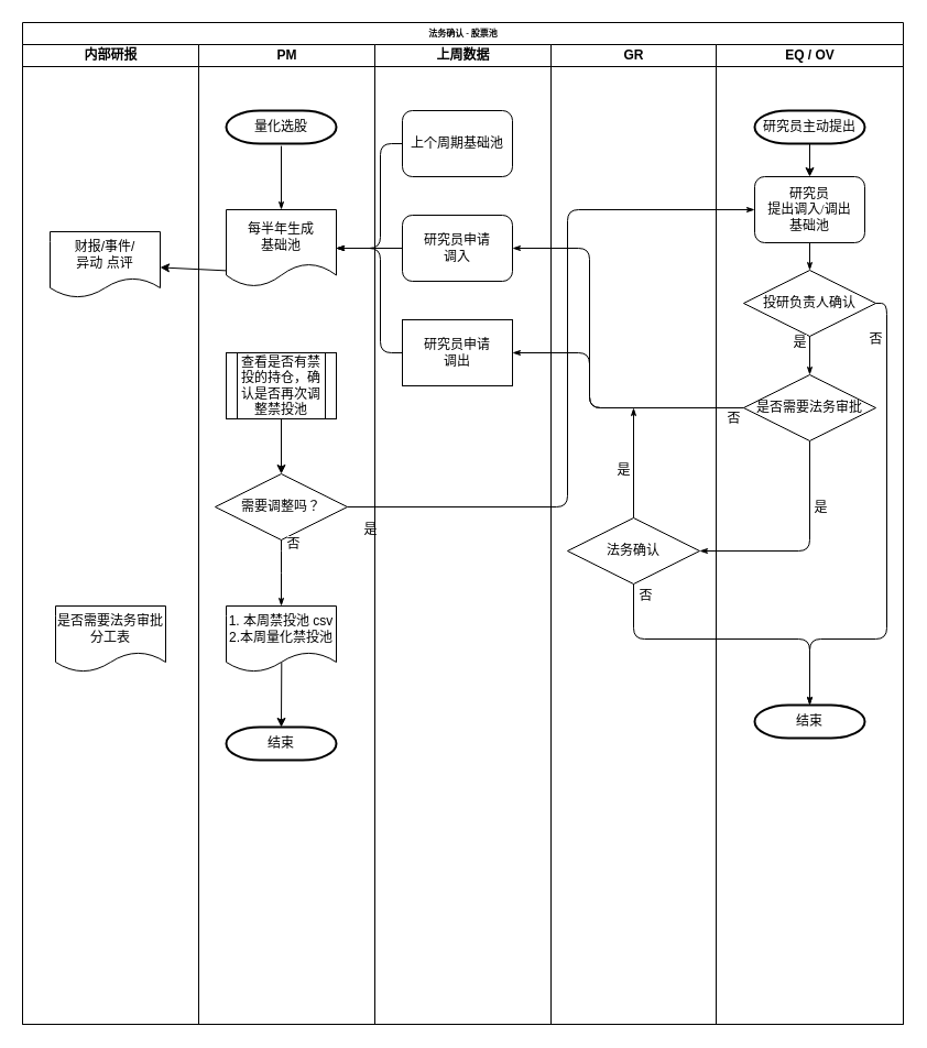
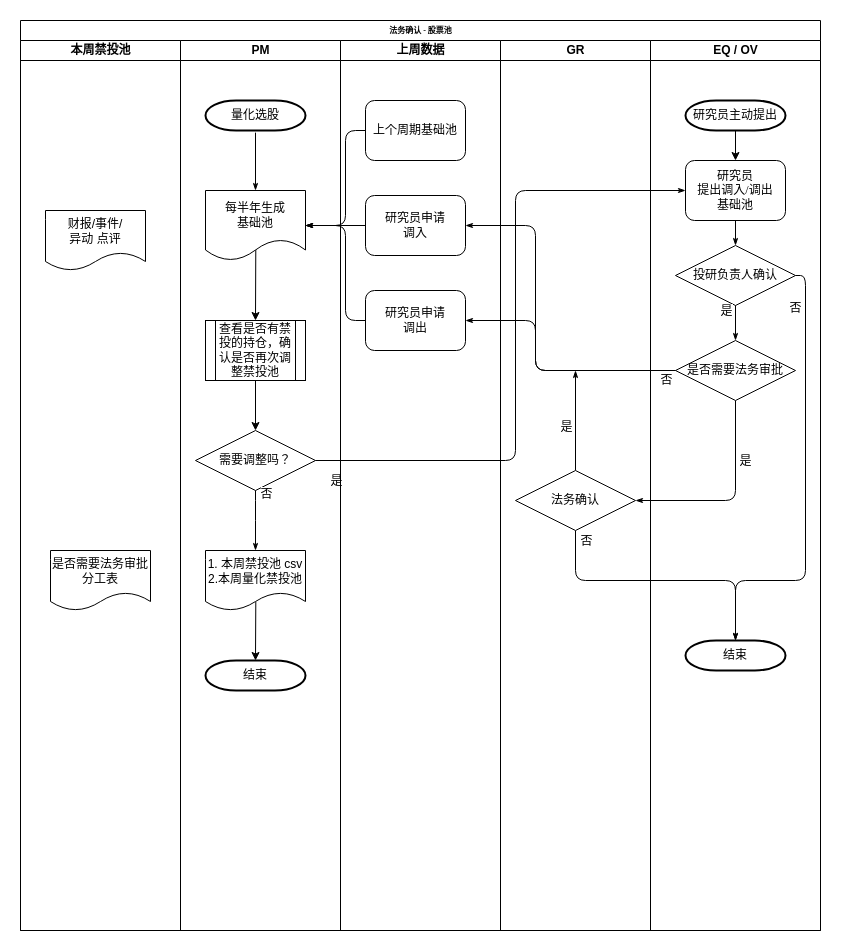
  <mxCell id="0" />
  <mxCell id="1" parent="0" />
  <mxCell id="2" value="法务确认 - 股票池" style="swimlane;html=1;childLayout=stackLayout;startSize=20;rounded=0;shadow=0;labelBackgroundColor=none;strokeWidth=1;fontFamily=Verdana;fontSize=8;align=center;" parent="1" vertex="1"><mxGeometry x="20" y="20" width="800" height="910" as="geometry" /></mxCell>
- <mxCell id="3" value="内部研报" style="swimlane;html=1;startSize=20;" parent="2" vertex="1"><mxGeometry y="20" width="160" height="890" as="geometry"><mxRectangle y="20" width="30" height="890" as="alternateBounds" /></mxGeometry></mxCell>
+ <mxCell id="3" value="本周禁投池" style="swimlane;html=1;startSize=20;" parent="2" vertex="1"><mxGeometry y="20" width="160" height="890" as="geometry"><mxRectangle y="20" width="30" height="890" as="alternateBounds" /></mxGeometry></mxCell>
  <mxCell id="4" value="&lt;font&gt;是否需要法务审批&lt;br&gt;分工表&lt;br&gt;&lt;/font&gt;" style="shape=document;whiteSpace=wrap;html=1;boundedLbl=1;" vertex="1" parent="3"><mxGeometry x="30" y="510" width="100" height="60" as="geometry" /></mxCell>
  <mxCell id="5" value="&lt;font&gt;财报/事件/&lt;br&gt;异动 点评&lt;br&gt;&lt;/font&gt;" style="shape=document;whiteSpace=wrap;html=1;boundedLbl=1;" vertex="1" parent="3"><mxGeometry x="25" y="170" width="100" height="60" as="geometry" /></mxCell>
  <mxCell id="6" value="&lt;font style=&quot;font-size: 12px&quot;&gt;结束&lt;/font&gt;" style="strokeWidth=2;html=1;shape=mxgraph.flowchart.terminator;whiteSpace=wrap;" parent="3" vertex="1"><mxGeometry x="185" y="620" width="100" height="30" as="geometry" /></mxCell>
  <mxCell id="7" style="edgeStyle=orthogonalEdgeStyle;rounded=1;html=1;labelBackgroundColor=none;startArrow=none;startFill=0;startSize=5;endArrow=classicThin;endFill=1;endSize=5;jettySize=auto;orthogonalLoop=1;strokeWidth=1;fontFamily=Verdana;fontSize=8;entryX=0.5;entryY=0;entryDx=0;entryDy=0;exitX=0.5;exitY=1.071;exitDx=0;exitDy=0;exitPerimeter=0;" parent="3" source="8" target="16" edge="1"><mxGeometry relative="1" as="geometry"><Array as="points" /><mxPoint x="235" y="90" as="sourcePoint" /><mxPoint x="235" y="155" as="targetPoint" /></mxGeometry></mxCell>
  <mxCell id="8" value="&lt;font face=&quot;verdana&quot;&gt;量化选股&lt;/font&gt;" style="strokeWidth=2;html=1;shape=mxgraph.flowchart.terminator;whiteSpace=wrap;" parent="3" vertex="1"><mxGeometry x="185" y="60" width="100" height="30" as="geometry" /></mxCell>
  <mxCell id="9" value="&lt;font style=&quot;font-size: 12px&quot;&gt;需要调整吗？&lt;/font&gt;" style="rhombus;whiteSpace=wrap;html=1;rounded=0;shadow=0;labelBackgroundColor=none;strokeWidth=1;fontFamily=Verdana;fontSize=8;align=center;" parent="3" vertex="1"><mxGeometry x="175" y="390" width="120" height="60" as="geometry" /></mxCell>
  <mxCell id="10" style="edgeStyle=orthogonalEdgeStyle;rounded=1;html=1;labelBackgroundColor=none;startArrow=none;startFill=0;startSize=5;endArrow=classicThin;endFill=1;endSize=5;jettySize=auto;orthogonalLoop=1;strokeWidth=1;fontFamily=Verdana;fontSize=8;exitX=0.5;exitY=1;exitDx=0;exitDy=0;entryX=0.5;entryY=0;entryDx=0;entryDy=0;" parent="3" source="9" target="12" edge="1"><mxGeometry relative="1" as="geometry"><mxPoint x="565" y="400" as="sourcePoint" /><mxPoint x="725" y="490" as="targetPoint" /><Array as="points"><mxPoint x="235" y="470" /><mxPoint x="235" y="470" /></Array></mxGeometry></mxCell>
  <mxCell id="11" value="&lt;font style=&quot;font-size: 12px&quot;&gt;否&lt;/font&gt;" style="edgeLabel;html=1;align=center;verticalAlign=middle;resizable=0;points=[];" parent="10" vertex="1" connectable="0"><mxGeometry x="-0.742" y="15" relative="1" as="geometry"><mxPoint x="-5.0" y="-5" as="offset" /></mxGeometry></mxCell>
  <mxCell id="12" value="&lt;font&gt;&lt;font style=&quot;font-size: 12px&quot;&gt;1. 本周禁投池 csv&lt;br&gt;2.本周量化禁投池&lt;/font&gt;&lt;br&gt;&lt;/font&gt;" style="shape=document;whiteSpace=wrap;html=1;boundedLbl=1;" parent="3" vertex="1"><mxGeometry x="185" y="510" width="100" height="60" as="geometry" /></mxCell>
- <mxCell id="13" value="" style="endArrow=classic;html=1;exitX=0.503;exitY=0.826;exitDx=0;exitDy=0;exitPerimeter=0;" parent="3" source="16" target="5" edge="1"><mxGeometry width="50" height="50" relative="1" as="geometry"><mxPoint x="245" y="230" as="sourcePoint" /><mxPoint x="265" y="200" as="targetPoint" /></mxGeometry></mxCell>
+ <mxCell id="13" value="" style="endArrow=classic;html=1;entryX=0.5;entryY=0;entryDx=0;entryDy=0;exitX=0.503;exitY=0.826;exitDx=0;exitDy=0;exitPerimeter=0;" parent="3" source="16" target="15" edge="1"><mxGeometry width="50" height="50" relative="1" as="geometry"><mxPoint x="245" y="230" as="sourcePoint" /><mxPoint x="265" y="200" as="targetPoint" /></mxGeometry></mxCell>
  <mxCell id="14" value="" style="endArrow=classic;html=1;exitX=0.5;exitY=1;exitDx=0;exitDy=0;entryX=0.5;entryY=0;entryDx=0;entryDy=0;" parent="3" source="15" target="9" edge="1"><mxGeometry width="50" height="50" relative="1" as="geometry"><mxPoint x="215" y="360" as="sourcePoint" /><mxPoint x="265" y="310" as="targetPoint" /></mxGeometry></mxCell>
  <mxCell id="15" value="&lt;font style=&quot;font-size: 12px&quot;&gt;查看是否有禁投的持仓，确认是否再次调整禁投池&lt;/font&gt;" style="shape=process;whiteSpace=wrap;html=1;backgroundOutline=1;" parent="3" vertex="1"><mxGeometry x="185" y="280" width="100" height="60" as="geometry" /></mxCell>
  <mxCell id="16" value="每半年生成&lt;br&gt;基础池" style="shape=document;whiteSpace=wrap;html=1;boundedLbl=1;" parent="3" vertex="1"><mxGeometry x="185" y="150" width="100" height="70" as="geometry" /></mxCell>
  <mxCell id="17" value="" style="endArrow=classic;html=1;entryX=0.5;entryY=0;entryDx=0;entryDy=0;entryPerimeter=0;exitX=0.503;exitY=0.853;exitDx=0;exitDy=0;exitPerimeter=0;" parent="3" source="12" target="6" edge="1"><mxGeometry width="50" height="50" relative="1" as="geometry"><mxPoint x="234.58" y="560" as="sourcePoint" /><mxPoint x="234.58" y="610" as="targetPoint" /></mxGeometry></mxCell>
  <mxCell id="18" value="PM" style="swimlane;html=1;startSize=20;" parent="2" vertex="1"><mxGeometry x="160" y="20" width="160" height="890" as="geometry" /></mxCell>
- <mxCell id="19" value="&lt;font style=&quot;font-size: 12px&quot;&gt;研究员申请&lt;br&gt;调出&lt;/font&gt;" style="whiteSpace=wrap;html=1;shadow=0;labelBackgroundColor=none;strokeWidth=1;fontFamily=Verdana;fontSize=8;align=center;rounded=0;" parent="18" vertex="1"><mxGeometry x="185" y="250" width="100" height="60" as="geometry" /></mxCell>
+ <mxCell id="19" value="&lt;font style=&quot;font-size: 12px&quot;&gt;研究员申请&lt;br&gt;调出&lt;/font&gt;" style="rounded=1;whiteSpace=wrap;html=1;shadow=0;labelBackgroundColor=none;strokeWidth=1;fontFamily=Verdana;fontSize=8;align=center;" parent="18" vertex="1"><mxGeometry x="185" y="250" width="100" height="60" as="geometry" /></mxCell>
  <mxCell id="20" value="&lt;font style=&quot;font-size: 12px&quot;&gt;上个周期基础池&lt;/font&gt;" style="rounded=1;whiteSpace=wrap;html=1;shadow=0;labelBackgroundColor=none;strokeWidth=1;fontFamily=Verdana;fontSize=8;align=center;" parent="18" vertex="1"><mxGeometry x="185" y="60" width="100" height="60" as="geometry" /></mxCell>
  <mxCell id="21" value="&lt;font style=&quot;font-size: 12px&quot;&gt;研究员申请&lt;br&gt;调入&lt;/font&gt;" style="rounded=1;whiteSpace=wrap;html=1;shadow=0;labelBackgroundColor=none;strokeWidth=1;fontFamily=Verdana;fontSize=8;align=center;" parent="18" vertex="1"><mxGeometry x="185" y="155" width="100" height="60" as="geometry" /></mxCell>
  <mxCell id="22" style="edgeStyle=orthogonalEdgeStyle;rounded=1;html=1;labelBackgroundColor=none;startArrow=none;startFill=0;startSize=5;endArrow=classicThin;endFill=1;endSize=5;jettySize=auto;orthogonalLoop=1;strokeWidth=1;fontFamily=Verdana;fontSize=8;entryX=1;entryY=0.5;entryDx=0;entryDy=0;exitX=0;exitY=0.5;exitDx=0;exitDy=0;" parent="2" source="38" target="21" edge="1"><mxGeometry relative="1" as="geometry"><Array as="points"><mxPoint x="515" y="350" /><mxPoint x="515" y="205" /></Array></mxGeometry></mxCell>
  <mxCell id="23" value="&lt;span style=&quot;font-size: 8px&quot;&gt;&lt;br&gt;&lt;/span&gt;" style="edgeLabel;html=1;align=center;verticalAlign=middle;resizable=0;points=[];" parent="22" vertex="1" connectable="0"><mxGeometry x="0.229" y="3" relative="1" as="geometry"><mxPoint x="118.89" y="-18" as="offset" /></mxGeometry></mxCell>
  <mxCell id="24" value="&lt;font style=&quot;font-size: 12px&quot;&gt;否&lt;/font&gt;" style="edgeLabel;html=1;align=center;verticalAlign=middle;resizable=0;points=[];" parent="22" vertex="1" connectable="0"><mxGeometry x="-0.032" relative="1" as="geometry"><mxPoint x="130" y="41.67" as="offset" /></mxGeometry></mxCell>
  <mxCell id="25" style="edgeStyle=orthogonalEdgeStyle;rounded=1;html=1;labelBackgroundColor=none;startArrow=none;startFill=0;startSize=5;endArrow=classicThin;endFill=1;endSize=5;jettySize=auto;orthogonalLoop=1;strokeWidth=1;fontFamily=Verdana;fontSize=8;exitX=0;exitY=0.5;exitDx=0;exitDy=0;" parent="2" source="21" edge="1"><mxGeometry relative="1" as="geometry"><mxPoint x="285" y="205" as="targetPoint" /></mxGeometry></mxCell>
  <mxCell id="26" style="edgeStyle=orthogonalEdgeStyle;rounded=1;html=1;labelBackgroundColor=none;startArrow=none;startFill=0;startSize=5;endArrow=classicThin;endFill=1;endSize=5;jettySize=auto;orthogonalLoop=1;strokeWidth=1;fontFamily=Verdana;fontSize=8;exitX=0;exitY=0.5;exitDx=0;exitDy=0;entryX=1;entryY=0.5;entryDx=0;entryDy=0;" parent="2" source="20" target="16" edge="1"><mxGeometry relative="1" as="geometry"><mxPoint x="365" y="225" as="sourcePoint" /><mxPoint x="285" y="205" as="targetPoint" /><Array as="points"><mxPoint x="325" y="110" /><mxPoint x="325" y="205" /></Array></mxGeometry></mxCell>
  <mxCell id="27" style="edgeStyle=orthogonalEdgeStyle;rounded=1;html=1;labelBackgroundColor=none;startArrow=none;startFill=0;startSize=5;endArrow=classicThin;endFill=1;endSize=5;jettySize=auto;orthogonalLoop=1;strokeWidth=1;fontFamily=Verdana;fontSize=8;exitX=0;exitY=0.5;exitDx=0;exitDy=0;entryX=1;entryY=0.5;entryDx=0;entryDy=0;" parent="2" source="19" target="16" edge="1"><mxGeometry relative="1" as="geometry"><mxPoint x="355" y="215" as="sourcePoint" /><mxPoint x="285" y="205" as="targetPoint" /><Array as="points"><mxPoint x="325" y="300" /><mxPoint x="325" y="205" /></Array></mxGeometry></mxCell>
  <mxCell id="28" style="edgeStyle=orthogonalEdgeStyle;rounded=1;html=1;labelBackgroundColor=none;startArrow=none;startFill=0;startSize=5;endArrow=classicThin;endFill=1;endSize=5;jettySize=auto;orthogonalLoop=1;strokeWidth=1;fontFamily=Verdana;fontSize=8;entryX=1;entryY=0.5;entryDx=0;entryDy=0;exitX=0;exitY=0.5;exitDx=0;exitDy=0;" parent="2" source="38" target="19" edge="1"><mxGeometry relative="1" as="geometry"><mxPoint x="665" y="215" as="sourcePoint" /><mxPoint x="455" y="215" as="targetPoint" /><Array as="points"><mxPoint x="515" y="350" /><mxPoint x="515" y="300" /></Array></mxGeometry></mxCell>
  <mxCell id="29" style="edgeStyle=orthogonalEdgeStyle;rounded=1;html=1;labelBackgroundColor=none;startArrow=none;startFill=0;startSize=5;endArrow=classicThin;endFill=1;endSize=5;jettySize=auto;orthogonalLoop=1;strokeWidth=1;fontFamily=Verdana;fontSize=8;entryX=1;entryY=0.5;entryDx=0;entryDy=0;exitX=0.5;exitY=1;exitDx=0;exitDy=0;" parent="2" source="38" target="48" edge="1"><mxGeometry relative="1" as="geometry"><mxPoint x="725" y="245" as="sourcePoint" /><mxPoint x="725" y="280" as="targetPoint" /></mxGeometry></mxCell>
  <mxCell id="30" value="&lt;font style=&quot;font-size: 12px&quot;&gt;是&lt;/font&gt;" style="edgeLabel;html=1;align=center;verticalAlign=middle;resizable=0;points=[];" parent="29" vertex="1" connectable="0"><mxGeometry x="0.229" y="3" relative="1" as="geometry"><mxPoint x="32.5" y="-43" as="offset" /></mxGeometry></mxCell>
  <mxCell id="31" style="edgeStyle=orthogonalEdgeStyle;rounded=1;html=1;labelBackgroundColor=none;startArrow=none;startFill=0;startSize=5;endArrow=classicThin;endFill=1;endSize=5;jettySize=auto;orthogonalLoop=1;strokeWidth=1;fontFamily=Verdana;fontSize=8;entryX=0;entryY=0.5;entryDx=0;entryDy=0;exitX=1;exitY=0.5;exitDx=0;exitDy=0;" parent="2" source="9" target="44" edge="1"><mxGeometry relative="1" as="geometry"><mxPoint x="174" y="450" as="sourcePoint" /><mxPoint x="175" y="370" as="targetPoint" /><Array as="points"><mxPoint x="495" y="440" /><mxPoint x="495" y="170" /></Array></mxGeometry></mxCell>
  <mxCell id="32" value="&lt;font style=&quot;font-size: 12px&quot;&gt;是&lt;/font&gt;" style="edgeLabel;html=1;align=center;verticalAlign=middle;resizable=0;points=[];" parent="31" vertex="1" connectable="0"><mxGeometry x="0.229" y="3" relative="1" as="geometry"><mxPoint x="-177" y="213.33" as="offset" /></mxGeometry></mxCell>
  <mxCell id="33" value="上周数据" style="swimlane;html=1;startSize=20;" parent="2" vertex="1"><mxGeometry x="320" y="20" width="160" height="890" as="geometry" /></mxCell>
  <mxCell id="34" style="edgeStyle=orthogonalEdgeStyle;rounded=1;html=1;labelBackgroundColor=none;startArrow=none;startFill=0;startSize=5;endArrow=classicThin;endFill=1;endSize=5;jettySize=auto;orthogonalLoop=1;strokeWidth=1;fontFamily=Verdana;fontSize=8;exitX=0.5;exitY=0;exitDx=0;exitDy=0;" parent="33" source="48" edge="1"><mxGeometry relative="1" as="geometry"><mxPoint x="234.71" y="330" as="sourcePoint" /><mxPoint x="235" y="330" as="targetPoint" /></mxGeometry></mxCell>
  <mxCell id="35" value="&lt;font style=&quot;font-size: 12px&quot;&gt;是&lt;/font&gt;" style="edgeLabel;html=1;align=center;verticalAlign=middle;resizable=0;points=[];" parent="34" vertex="1" connectable="0"><mxGeometry x="0.229" y="3" relative="1" as="geometry"><mxPoint x="-7.0" y="17.97" as="offset" /></mxGeometry></mxCell>
  <mxCell id="36" value="GR" style="swimlane;html=1;startSize=20;" parent="2" vertex="1"><mxGeometry x="480" y="20" width="150" height="890" as="geometry" /></mxCell>
  <mxCell id="37" value="&lt;font style=&quot;font-size: 12px&quot;&gt;投研负责人确认&lt;/font&gt;" style="rhombus;whiteSpace=wrap;html=1;rounded=0;shadow=0;labelBackgroundColor=none;strokeWidth=1;fontFamily=Verdana;fontSize=8;align=center;" parent="36" vertex="1"><mxGeometry x="175" y="205" width="120" height="60" as="geometry" /></mxCell>
  <mxCell id="38" value="&lt;font style=&quot;font-size: 12px&quot;&gt;是否需要法务审批&lt;/font&gt;" style="rhombus;whiteSpace=wrap;html=1;rounded=0;shadow=0;labelBackgroundColor=none;strokeWidth=1;fontFamily=Verdana;fontSize=8;align=center;" parent="36" vertex="1"><mxGeometry x="175" y="300" width="120" height="60" as="geometry" /></mxCell>
  <mxCell id="39" style="edgeStyle=orthogonalEdgeStyle;rounded=1;html=1;labelBackgroundColor=none;startArrow=none;startFill=0;startSize=5;endArrow=classicThin;endFill=1;endSize=5;jettySize=auto;orthogonalLoop=1;strokeWidth=1;fontFamily=Verdana;fontSize=8;entryX=0.5;entryY=0;entryDx=0;entryDy=0;exitX=0.5;exitY=1;exitDx=0;exitDy=0;" parent="36" source="37" target="38" edge="1"><mxGeometry relative="1" as="geometry"><mxPoint x="185" y="245" as="sourcePoint" /><mxPoint x="-25" y="245" as="targetPoint" /></mxGeometry></mxCell>
  <mxCell id="40" value="&lt;font style=&quot;font-size: 12px&quot;&gt;是&lt;/font&gt;" style="edgeLabel;html=1;align=center;verticalAlign=middle;resizable=0;points=[];" parent="39" vertex="1" connectable="0"><mxGeometry x="0.229" y="3" relative="1" as="geometry"><mxPoint x="-13.0" y="-16.71" as="offset" /></mxGeometry></mxCell>
  <mxCell id="41" style="edgeStyle=orthogonalEdgeStyle;rounded=1;html=1;labelBackgroundColor=none;startArrow=none;startFill=0;startSize=5;endArrow=classicThin;endFill=1;endSize=5;jettySize=auto;orthogonalLoop=1;strokeColor=#000000;strokeWidth=1;fontFamily=Verdana;fontSize=8;fontColor=#000000;" parent="36" source="44" target="37" edge="1"><mxGeometry relative="1" as="geometry" /></mxCell>
  <mxCell id="42" value="&lt;span style=&quot;font-family: &amp;#34;verdana&amp;#34;&quot;&gt;&lt;font style=&quot;font-size: 12px&quot;&gt;研究员主动提出&lt;/font&gt;&lt;/span&gt;" style="strokeWidth=2;html=1;shape=mxgraph.flowchart.terminator;whiteSpace=wrap;" parent="36" vertex="1"><mxGeometry x="185" y="60" width="100" height="30" as="geometry" /></mxCell>
  <mxCell id="43" value="" style="endArrow=classic;html=1;entryX=0.5;entryY=0;entryDx=0;entryDy=0;exitX=0.5;exitY=1;exitDx=0;exitDy=0;exitPerimeter=0;" parent="36" source="42" target="44" edge="1"><mxGeometry width="50" height="50" relative="1" as="geometry"><mxPoint x="75" y="120" as="sourcePoint" /><mxPoint x="125" y="70" as="targetPoint" /></mxGeometry></mxCell>
  <mxCell id="44" value="&lt;font style=&quot;font-size: 12px&quot;&gt;研究员&lt;br&gt;提出调入/调出&lt;br&gt;基础池&lt;/font&gt;" style="rounded=1;whiteSpace=wrap;html=1;shadow=0;labelBackgroundColor=none;strokeWidth=1;fontFamily=Verdana;fontSize=8;align=center;" parent="36" vertex="1"><mxGeometry x="185" y="120" width="100" height="60" as="geometry" /></mxCell>
  <mxCell id="45" value="EQ / OV" style="swimlane;html=1;startSize=20;" parent="2" vertex="1"><mxGeometry x="630" y="20" width="170" height="890" as="geometry"><mxRectangle y="20" width="30" height="890" as="alternateBounds" /></mxGeometry></mxCell>
  <mxCell id="46" style="edgeStyle=orthogonalEdgeStyle;rounded=1;html=1;labelBackgroundColor=none;startArrow=none;startFill=0;startSize=5;endArrow=classicThin;endFill=1;endSize=5;jettySize=auto;orthogonalLoop=1;strokeWidth=1;fontFamily=Verdana;fontSize=8;exitX=0.5;exitY=1;exitDx=0;exitDy=0;entryX=0.5;entryY=0;entryDx=0;entryDy=0;entryPerimeter=0;" parent="45" source="48" target="49" edge="1"><mxGeometry relative="1" as="geometry"><mxPoint x="110" y="385" as="sourcePoint" /><mxPoint x="85" y="460" as="targetPoint" /><Array as="points"><mxPoint x="-75" y="540" /><mxPoint x="85" y="540" /></Array></mxGeometry></mxCell>
  <mxCell id="47" value="&lt;font style=&quot;font-size: 12px&quot;&gt;否&lt;/font&gt;" style="edgeLabel;html=1;align=center;verticalAlign=middle;resizable=0;points=[];" parent="46" vertex="1" connectable="0"><mxGeometry x="-0.742" y="15" relative="1" as="geometry"><mxPoint x="-5.0" y="-25" as="offset" /></mxGeometry></mxCell>
  <mxCell id="48" value="&lt;font style=&quot;font-size: 12px&quot;&gt;法务确认&lt;/font&gt;" style="rhombus;whiteSpace=wrap;html=1;rounded=0;shadow=0;labelBackgroundColor=none;strokeWidth=1;fontFamily=Verdana;fontSize=8;align=center;" parent="45" vertex="1"><mxGeometry x="-135" y="430" width="120" height="60" as="geometry" /></mxCell>
  <mxCell id="49" value="&lt;font style=&quot;font-size: 12px&quot;&gt;结束&lt;/font&gt;" style="strokeWidth=2;html=1;shape=mxgraph.flowchart.terminator;whiteSpace=wrap;" parent="45" vertex="1"><mxGeometry x="35" y="600" width="100" height="30" as="geometry" /></mxCell>
  <mxCell id="50" value="&lt;font style=&quot;font-size: 12px&quot;&gt;否&lt;/font&gt;" style="edgeStyle=orthogonalEdgeStyle;rounded=1;html=1;labelBackgroundColor=none;startArrow=none;startFill=0;startSize=5;endArrow=classicThin;endFill=1;endSize=5;jettySize=auto;orthogonalLoop=1;strokeWidth=1;fontFamily=Verdana;fontSize=8;exitX=1;exitY=0.5;exitDx=0;exitDy=0;entryX=0.5;entryY=0;entryDx=0;entryDy=0;entryPerimeter=0;" parent="2" source="37" target="49" edge="1"><mxGeometry x="-0.808" y="-10" relative="1" as="geometry"><mxPoint x="715" y="530" as="targetPoint" /><Array as="points"><mxPoint x="785" y="255" /><mxPoint x="785" y="560" /><mxPoint x="715" y="560" /></Array><mxPoint as="offset" /></mxGeometry></mxCell>
